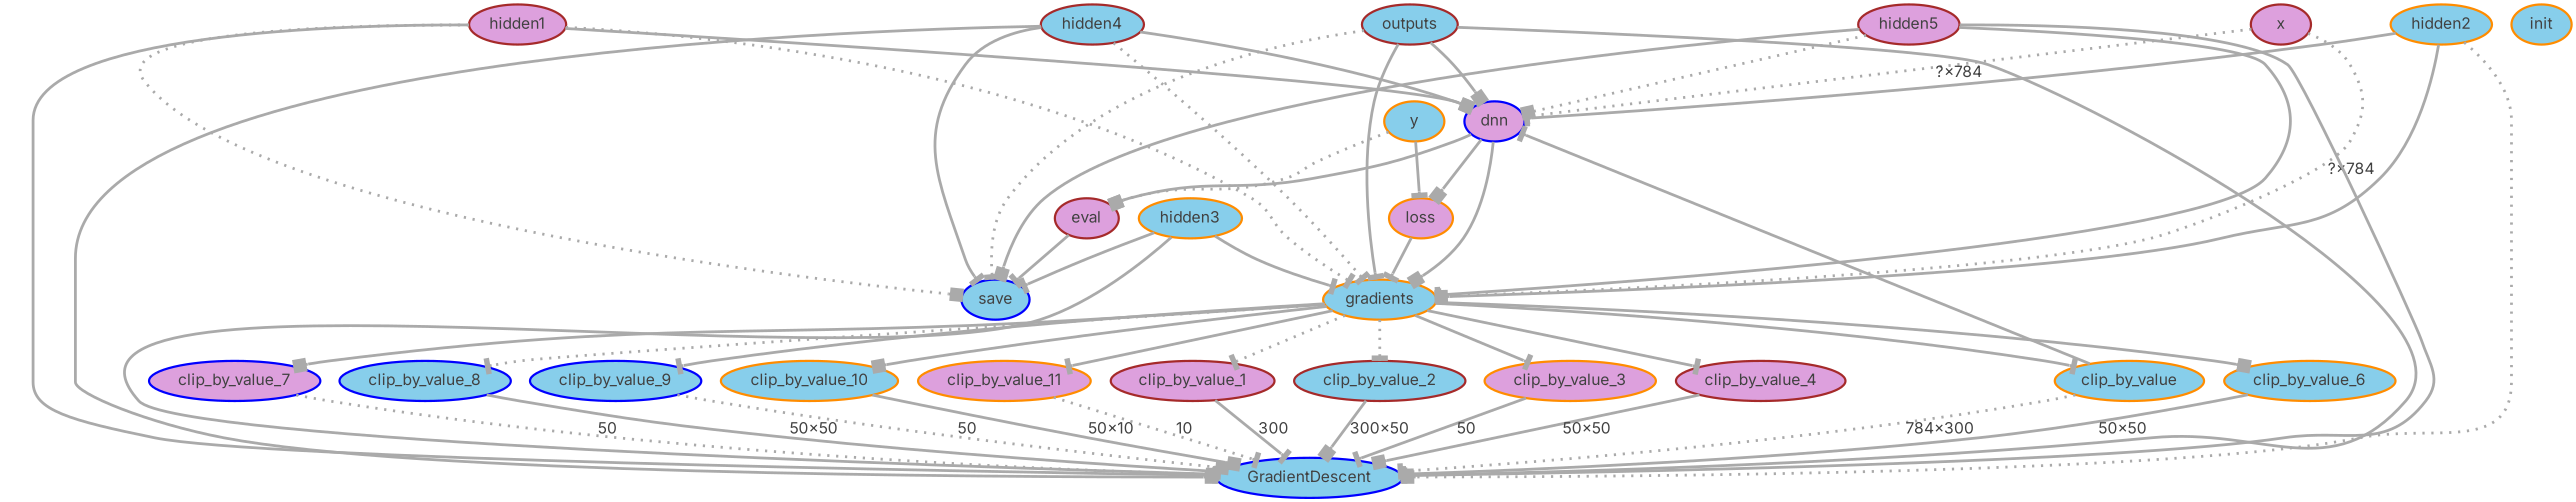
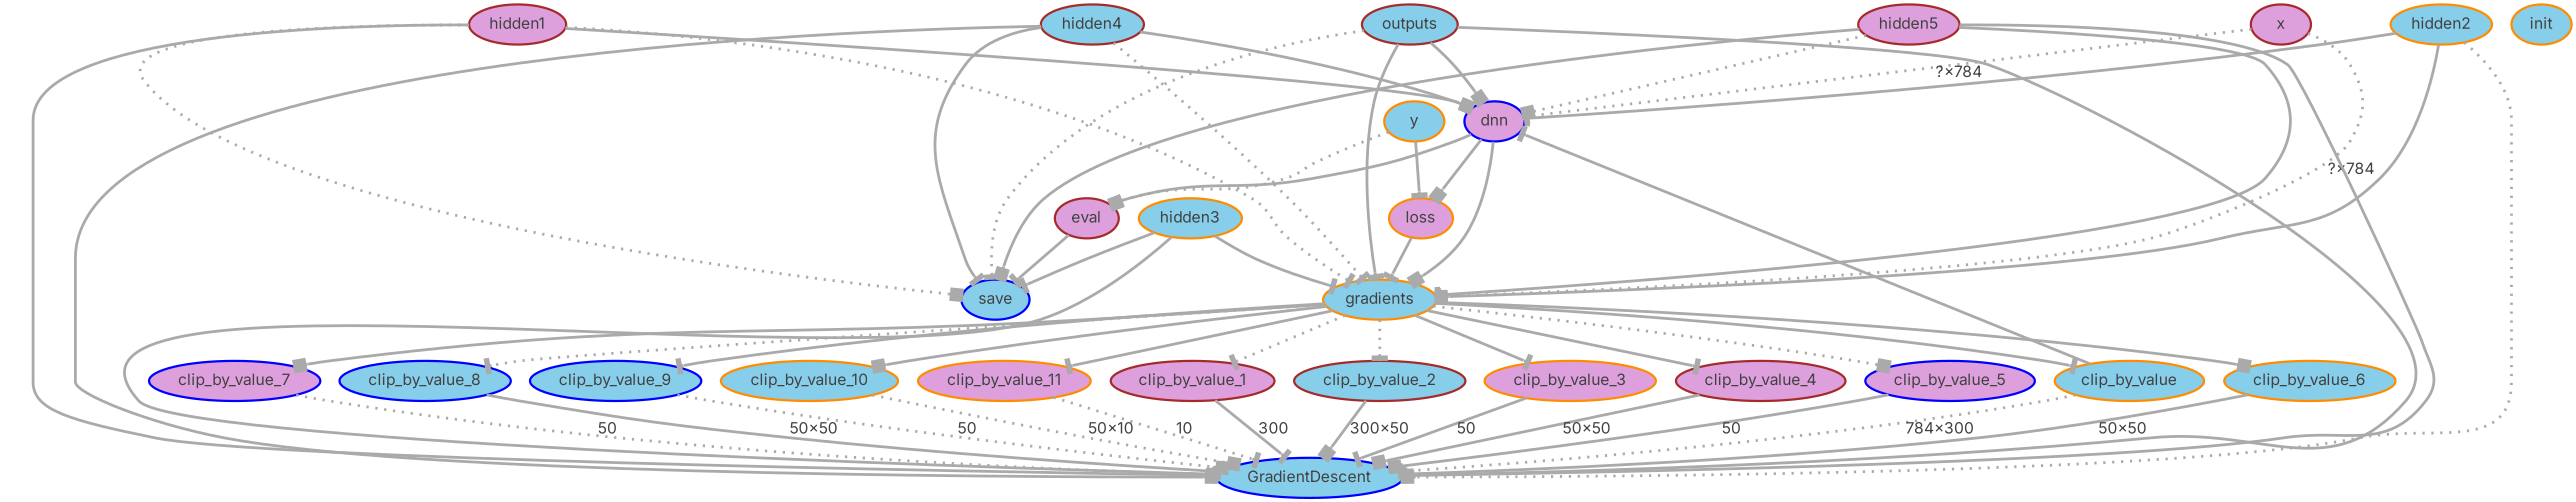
  digraph {
    color=white
    fillcolor=white
    fontcolor="#414141"
    fontname=Inter
    style=rounded
    node [color=darkorange fillcolor=skyblue fontcolor="#414141" fontname=Inter penwidth=2 style=filled]
    edge [arrowhead=tee arrowsize=1.2 color="#aaaaaa" fontcolor="#414141" fontname=Inter penwidth=2.5 style=bold]
    n1 [color=brown fillcolor=plum label=x]
    n2 [color=blue fillcolor=plum label=dnn]
    n3 [label=gradients]
    n4 [fillcolor=plum label=loss]
    n5 [color=brown fillcolor=plum label=eval]
    n6 [label=clip_by_value]
    n7 [color=brown fillcolor=plum label=clip_by_value_1]
    n8 [color=brown label=clip_by_value_2]
    n9 [fillcolor=plum label=clip_by_value_3]
    n10 [color=brown fillcolor=plum label=clip_by_value_4]
+   n11 [color=blue fillcolor=plum label=clip_by_value_5]
    n12 [label=clip_by_value_6]
    n13 [color=blue fillcolor=plum label=clip_by_value_7]
    n14 [color=blue label=clip_by_value_8]
    n15 [color=blue label=clip_by_value_9]
    n16 [label=clip_by_value_10]
    n17 [fillcolor=plum label=clip_by_value_11]
    n18 [label=y]
    n19 [color=blue label=save]
    n20 [color=brown fillcolor=plum label=hidden1]
    n21 [color=blue label=GradientDescent]
    n22 [label=hidden2]
    n23 [label=hidden3]
    n24 [color=brown label=hidden4]
    n25 [color=brown fillcolor=plum label=hidden5]
    n26 [color=brown label=outputs]
    n27 [label=init]
    n1 -> n2 [label="?×784" style=dotted]
    n1 -> n3 [label="?×784" style=dotted]
    n2 -> n3 [arrowhead=box]
    n2 -> n4 [arrowhead=box]
    n2 -> n5 [arrowhead=box style=solid]
    n3 -> n6
    n3 -> n7 [style=dotted]
    n3 -> n8 [style=dotted]
    n3 -> n9 [style=solid]
    n3 -> n10
+   n3 -> n11 [arrowhead=box style=dotted]
    n3 -> n12 [arrowhead=box]
    n3 -> n13 [arrowhead=box]
    n3 -> n14 [style=dotted]
    n3 -> n15
    n3 -> n16 [arrowhead=box]
    n3 -> n17
    n4 -> n3 [style=solid]
    n5 -> n19
    n6 -> n2 [style=solid]
    n6 -> n21 [label="784×300" style=dotted]
    n7 -> n21 [label=300]
    n8 -> n21 [arrowhead=box label="300×50"]
    n9 -> n21 [label=50]
    n10 -> n21 [arrowhead=box label="50×50" style=solid]
+   n11 -> n21 [arrowhead=box label=50]
    n12 -> n21 [label="50×50"]
    n13 -> n21 [arrowhead=box label=50 style=dotted]
    n14 -> n21 [label="50×50"]
    n15 -> n21 [arrowhead=box label=50 style=dotted]
-   n16 -> n21 [arrowhead=box label="50×10"]
+   n16 -> n21 [arrowhead=box label="50×10" style=dotted]
    n17 -> n21 [label=10 style=dotted]
    n18 -> n4 [style=solid]
    n18 -> n5 [arrowhead=box style=dotted]
    n20 -> n2 [arrowhead=box]
    n20 -> n3 [style=dotted]
    n20 -> n19 [arrowhead=box style=dotted]
    n20 -> n21 [style=solid]
    n22 -> n2
    n22 -> n3 [arrowhead=box]
    n22 -> n21 [arrowhead=box style=dotted]
    n23 -> n3
    n23 -> n19
    n23 -> n21
    n24 -> n2 [arrowhead=box]
    n24 -> n3 [style=dotted]
    n24 -> n19 [style=solid]
    n24 -> n21 [arrowhead=box]
    n25 -> n2 [arrowhead=box style=dotted]
    n25 -> n3
    n25 -> n19 [arrowhead=box style=solid]
    n25 -> n21 [style=solid]
    n26 -> n2 [arrowhead=box style=solid]
    n26 -> n3 [style=solid]
    n26 -> n19 [style=dotted]
    n26 -> n21 [arrowhead=box]
  }
